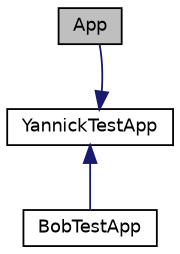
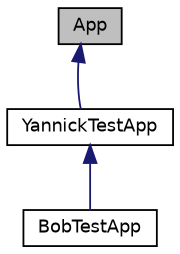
  digraph {
    node [color=black fillcolor=white fontname=Helvetica fontsize=10 shape=record style=filled]
    edge [color=midnightblue dir=back fontname=Helvetica fontsize=10 labelfontname=Helvetica labelfontsize=10 style=solid]
    n1 [fillcolor=grey75 fontcolor=black height=0.2 label=App width=0.4]
    n2 [height=0.2 label=YannickTestApp width=0.4]
    n3 [height=0.2 label=BobTestApp width=0.4]
-   n2 -> n1
+   n1 -> n2
    n2 -> n3
  }
